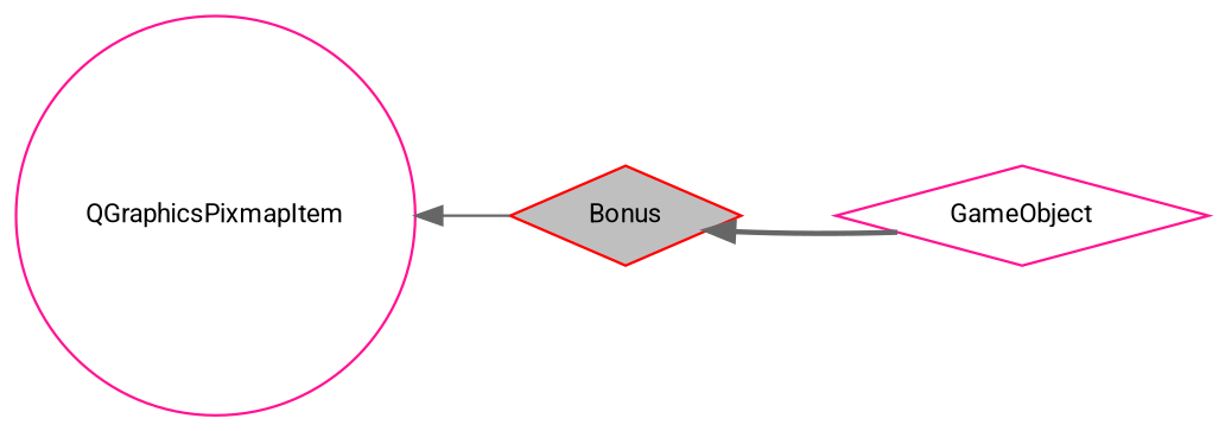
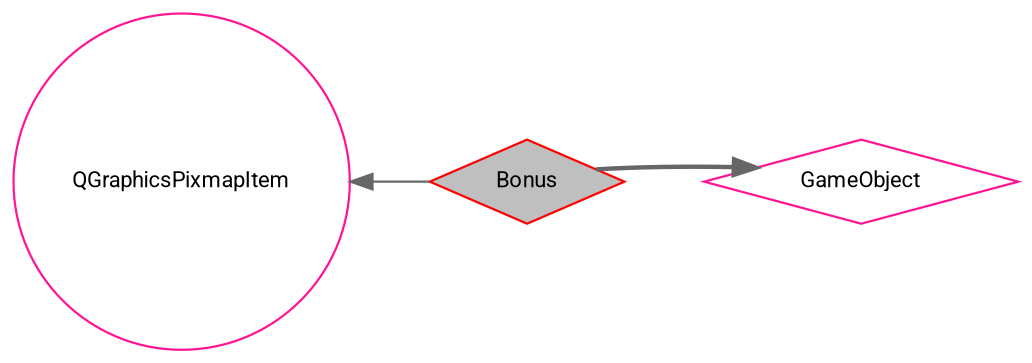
  digraph {
    fontname=Roboto
    rankdir=LR
    node [color=deeppink fillcolor=white fontname=Roboto fontsize=10 shape=diamond style=filled]
    edge [color=gray40 dir=back fontname=Roboto fontsize=10 labelfontname=Helvetica labelfontsize=10]
    n1 [color=red fillcolor=grey75 fontcolor=black height=0.2 label=Bonus width=0.4]
    n2 [height=0.2 label=GameObject width=0.4]
    n3 [height=0.2 label=QGraphicsPixmapItem shape=circle width=0.4]
-   n1 -> n2 [style=bold]
+   n2 -> n1 [style=bold]
    n3 -> n1 [style=solid]
  }
